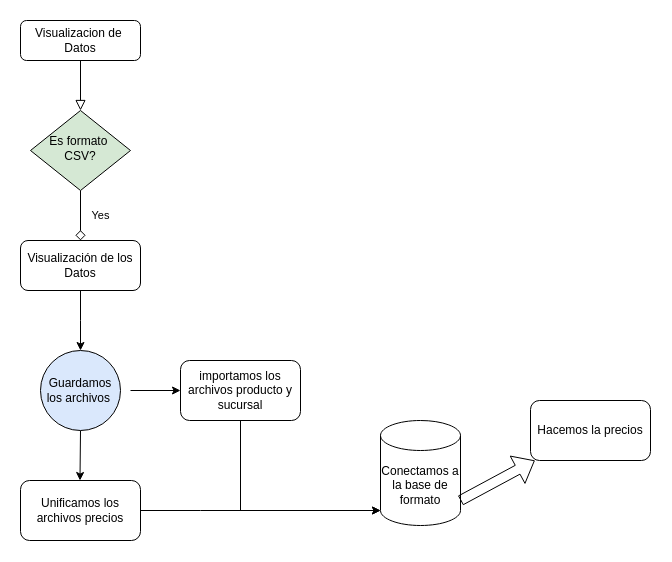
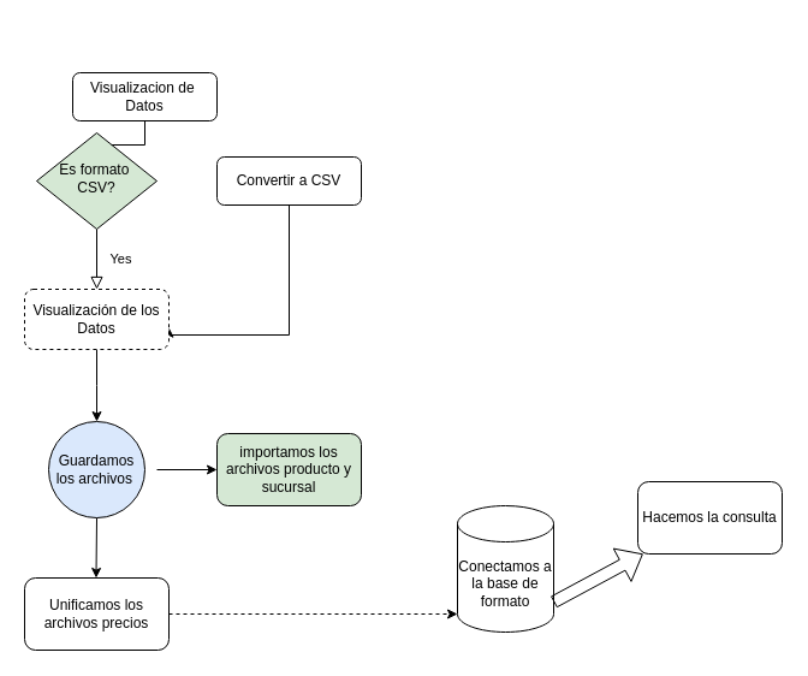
  <mxCell id="0" />
  <mxCell id="1" parent="0" />
  <mxCell id="2" value="" style="rounded=0;html=1;jettySize=auto;orthogonalLoop=1;fontSize=11;endArrow=block;endFill=0;endSize=8;strokeWidth=1;shadow=0;labelBackgroundColor=none;edgeStyle=orthogonalEdgeStyle;" parent="1" source="3" target="5" edge="1"><mxGeometry relative="1" as="geometry" /></mxCell>
- <mxCell id="3" value="Visualizacion de&amp;nbsp;&lt;br&gt;Datos" style="rounded=1;whiteSpace=wrap;html=1;fontSize=12;glass=0;strokeWidth=1;shadow=0;" parent="1" vertex="1"><mxGeometry x="20" y="20" width="120" height="40" as="geometry" /></mxCell>
- <mxCell id="4" value="Yes" style="rounded=0;html=1;jettySize=auto;orthogonalLoop=1;fontSize=11;endArrow=diamond;endFill=0;endSize=8;strokeWidth=1;shadow=0;labelBackgroundColor=none;edgeStyle=orthogonalEdgeStyle;entryX=0.5;entryY=0;entryDx=0;entryDy=0;" parent="1" source="5" target="11" edge="1"><mxGeometry y="20" relative="1" as="geometry"><mxPoint as="offset" /><Array as="points" /></mxGeometry></mxCell>
+ <mxCell id="3" value="Visualizacion de&amp;nbsp;&lt;br&gt;Datos" style="rounded=1;whiteSpace=wrap;html=1;fontSize=12;glass=0;strokeWidth=1;shadow=0;" parent="1" vertex="1"><mxGeometry x="60" y="60" width="120" height="40" as="geometry" /></mxCell>
+ <mxCell id="4" value="Yes" style="rounded=0;html=1;jettySize=auto;orthogonalLoop=1;fontSize=11;endArrow=block;endFill=0;endSize=8;strokeWidth=1;shadow=0;labelBackgroundColor=none;edgeStyle=orthogonalEdgeStyle;entryX=0.5;entryY=0;entryDx=0;entryDy=0;" parent="1" source="5" target="11" edge="1"><mxGeometry y="20" relative="1" as="geometry"><mxPoint as="offset" /><Array as="points" /></mxGeometry></mxCell>
  <mxCell id="5" value="Es formato&amp;nbsp;&lt;br&gt;CSV?" style="rhombus;whiteSpace=wrap;html=1;shadow=0;fontFamily=Helvetica;fontSize=12;align=center;strokeWidth=1;spacing=6;spacingTop=-4;fillColor=#d5e8d4;" parent="1" vertex="1"><mxGeometry x="30" y="110" width="100" height="80" as="geometry" /></mxCell>
+ <mxCell id="6" style="edgeStyle=orthogonalEdgeStyle;rounded=0;orthogonalLoop=1;jettySize=auto;html=1;entryX=1;entryY=0.633;entryDx=0;entryDy=0;entryPerimeter=0;" edge="1" parent="1" source="7" target="11"><mxGeometry relative="1" as="geometry"><mxPoint x="240" y="250" as="targetPoint" /><Array as="points"><mxPoint x="240" y="278" /></Array></mxGeometry></mxCell>
+ <mxCell id="7" value="Convertir a CSV" style="rounded=1;whiteSpace=wrap;html=1;fontSize=12;glass=0;strokeWidth=1;shadow=0;" parent="1" vertex="1"><mxGeometry x="180" y="130" width="120" height="40" as="geometry" /></mxCell>
  <mxCell id="8" style="edgeStyle=orthogonalEdgeStyle;rounded=0;orthogonalLoop=1;jettySize=auto;html=1;" edge="1" parent="1"><mxGeometry relative="1" as="geometry"><mxPoint x="130" y="390" as="sourcePoint" /><mxPoint x="180" y="390" as="targetPoint" /></mxGeometry></mxCell>
  <mxCell id="9" style="edgeStyle=orthogonalEdgeStyle;rounded=0;orthogonalLoop=1;jettySize=auto;html=1;exitX=0.5;exitY=1;exitDx=0;exitDy=0;" edge="1" parent="1" source="14"><mxGeometry relative="1" as="geometry"><mxPoint x="79.5" y="450" as="sourcePoint" /><mxPoint x="79.5" y="480" as="targetPoint" /></mxGeometry></mxCell>
  <mxCell id="10" style="edgeStyle=orthogonalEdgeStyle;rounded=0;orthogonalLoop=1;jettySize=auto;html=1;entryX=0.5;entryY=0;entryDx=0;entryDy=0;" edge="1" parent="1" source="11"><mxGeometry relative="1" as="geometry"><mxPoint x="80" y="350" as="targetPoint" /></mxGeometry></mxCell>
- <mxCell id="11" value="Visualización de los Datos" style="rounded=1;whiteSpace=wrap;html=1;" vertex="1" parent="1"><mxGeometry x="20" y="240" width="120" height="50" as="geometry" /></mxCell>
- <mxCell id="12" style="edgeStyle=orthogonalEdgeStyle;rounded=0;orthogonalLoop=1;jettySize=auto;html=1;entryX=0;entryY=1;entryDx=0;entryDy=-15;entryPerimeter=0;" edge="1" parent="1" source="13" target="17"><mxGeometry relative="1" as="geometry"><Array as="points"><mxPoint x="240" y="510" /></Array></mxGeometry></mxCell>
- <mxCell id="13" value="importamos los archivos producto y sucursal" style="rounded=1;whiteSpace=wrap;html=1;" vertex="1" parent="1"><mxGeometry x="180" y="360" width="120" height="60" as="geometry" /></mxCell>
+ <mxCell id="11" value="Visualización de los Datos" style="rounded=1;whiteSpace=wrap;html=1;dashed=1;" vertex="1" parent="1"><mxGeometry x="20" y="240" width="120" height="50" as="geometry" /></mxCell>
+ <mxCell id="13" value="importamos los archivos producto y sucursal" style="rounded=1;whiteSpace=wrap;html=1;fillColor=#d5e8d4;" vertex="1" parent="1"><mxGeometry x="180" y="360" width="120" height="60" as="geometry" /></mxCell>
  <mxCell id="14" value="Guardamos los archivos&amp;nbsp;" style="ellipse;whiteSpace=wrap;html=1;aspect=fixed;fillColor=#dae8fc;" vertex="1" parent="1"><mxGeometry x="40" y="350" width="80" height="80" as="geometry" /></mxCell>
- <mxCell id="15" style="edgeStyle=orthogonalEdgeStyle;rounded=0;orthogonalLoop=1;jettySize=auto;html=1;entryX=0;entryY=1;entryDx=0;entryDy=-15;entryPerimeter=0;" edge="1" parent="1" source="16" target="17"><mxGeometry relative="1" as="geometry"><Array as="points"><mxPoint x="200" y="510" /><mxPoint x="200" y="510" /></Array></mxGeometry></mxCell>
+ <mxCell id="15" style="edgeStyle=orthogonalEdgeStyle;rounded=0;orthogonalLoop=1;jettySize=auto;html=1;entryX=0;entryY=1;entryDx=0;entryDy=-15;entryPerimeter=0;dashed=1;" edge="1" parent="1" source="16" target="17"><mxGeometry relative="1" as="geometry"><Array as="points"><mxPoint x="200" y="510" /><mxPoint x="200" y="510" /></Array></mxGeometry></mxCell>
  <mxCell id="16" value="Unificamos los archivos precios" style="rounded=1;whiteSpace=wrap;html=1;" vertex="1" parent="1"><mxGeometry x="20" y="480" width="120" height="60" as="geometry" /></mxCell>
  <mxCell id="17" value="Conectamos a la base de formato" style="shape=cylinder3;whiteSpace=wrap;html=1;boundedLbl=1;backgroundOutline=1;size=15;" vertex="1" parent="1"><mxGeometry x="380" y="420" width="80" height="105" as="geometry" /></mxCell>
  <mxCell id="18" value="" style="shape=flexArrow;endArrow=classic;html=1;rounded=0;" edge="1" parent="1" target="19"><mxGeometry width="50" height="50" relative="1" as="geometry"><mxPoint x="460" y="500" as="sourcePoint" /><mxPoint x="520" y="480" as="targetPoint" /></mxGeometry></mxCell>
- <mxCell id="19" value="Hacemos la precios" style="rounded=1;whiteSpace=wrap;html=1;" vertex="1" parent="1"><mxGeometry x="530" y="400" width="120" height="60" as="geometry" /></mxCell>
+ <mxCell id="19" value="Hacemos la consulta" style="rounded=1;whiteSpace=wrap;html=1;" vertex="1" parent="1"><mxGeometry x="530" y="400" width="120" height="60" as="geometry" /></mxCell>
